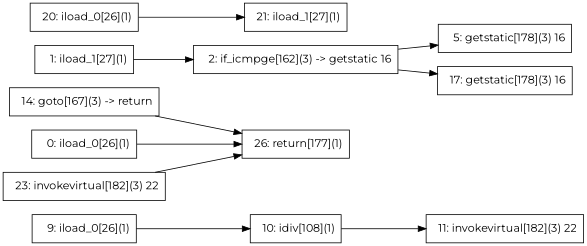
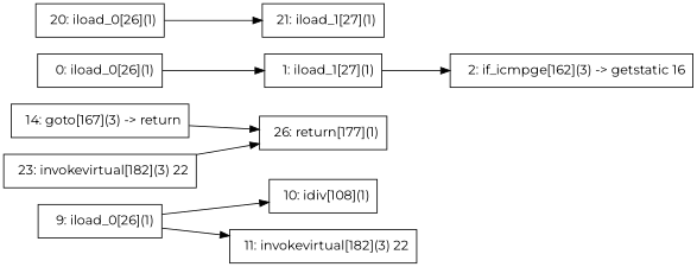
  digraph {
    fontname=Montserrat
    rankdir=LR
    node [fontname=Montserrat shape=box]
    edge [fontname=Montserrat]
    n1 [label="  10: idiv[108](1)"]
    n2 [label="  11: invokevirtual[182](3) 22"]
    n3 [label="  14: goto[167](3) -> return"]
    n4 [label="  26: return[177](1)"]
    n5 [label="   0: iload_0[26](1)"]
    n6 [label="   1: iload_1[27](1)"]
    n7 [label="   2: if_icmpge[162](3) -> getstatic 16"]
-   n8 [label="   5: getstatic[178](3) 16"]
-   n9 [label="  17: getstatic[178](3) 16"]
    n10 [label="   9: iload_0[26](1)"]
    n11 [label="  20: iload_0[26](1)"]
    n12 [label="  21: iload_1[27](1)"]
    n13 [label="  23: invokevirtual[182](3) 22"]
-   n1 -> n2
+   n10 -> n2
    n3 -> n4
-   n5 -> n4
+   n5 -> n6
    n6 -> n7
-   n7 -> n8
-   n7 -> n9
    n10 -> n1
    n11 -> n12
    n13 -> n4
  }
